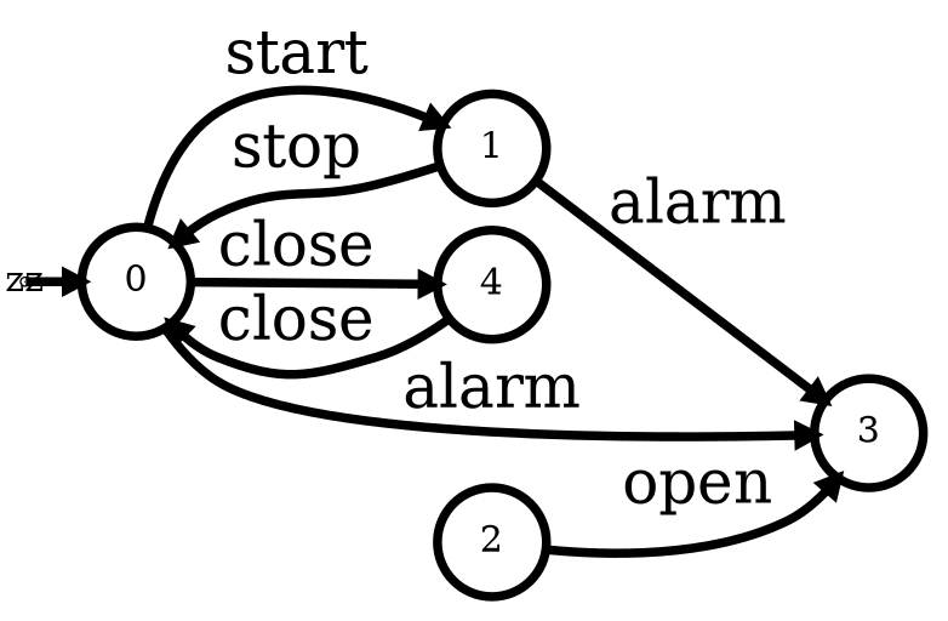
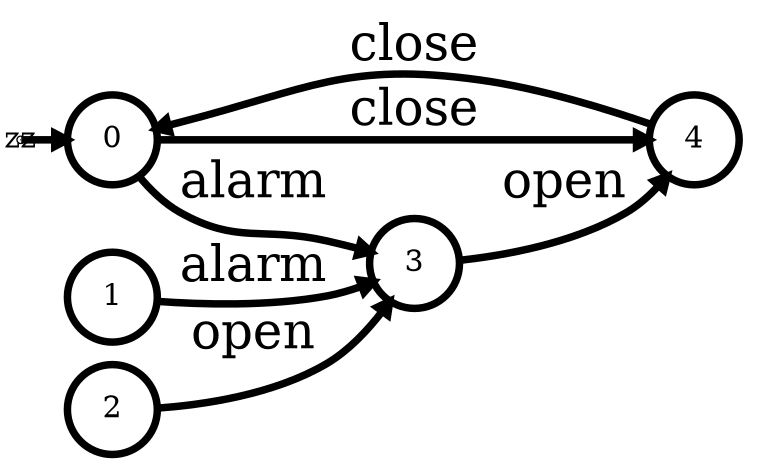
  digraph {
    pack=true
    rankdir=LR
    node [fillcolor=white fixedsize=true fontsize=24 penwidth=6 shape=circle style=filled]
    edge [fontsize=40 penwidth=6]
    zz [fillcolor=black height=0 width=0]
    n2 [height=1.0 label=0 width=1.0]
    n3 [height=1.0 label=1 width=1.0]
    n4 [height=1.0 label=4 width=1.0]
    n5 [height=1.0 label=3 width=1.0]
    n6 [height=1.0 label=2 width=1.0]
    zz -> n2
-   n2 -> n3 [label=start]
    n2 -> n4 [label=close]
    n2 -> n5 [label=alarm]
-   n3 -> n2 [label=stop]
    n3 -> n5 [label=alarm]
    n4 -> n2 [label=close]
+   n5 -> n4 [label=open]
    n6 -> n5 [label=open]
  }
